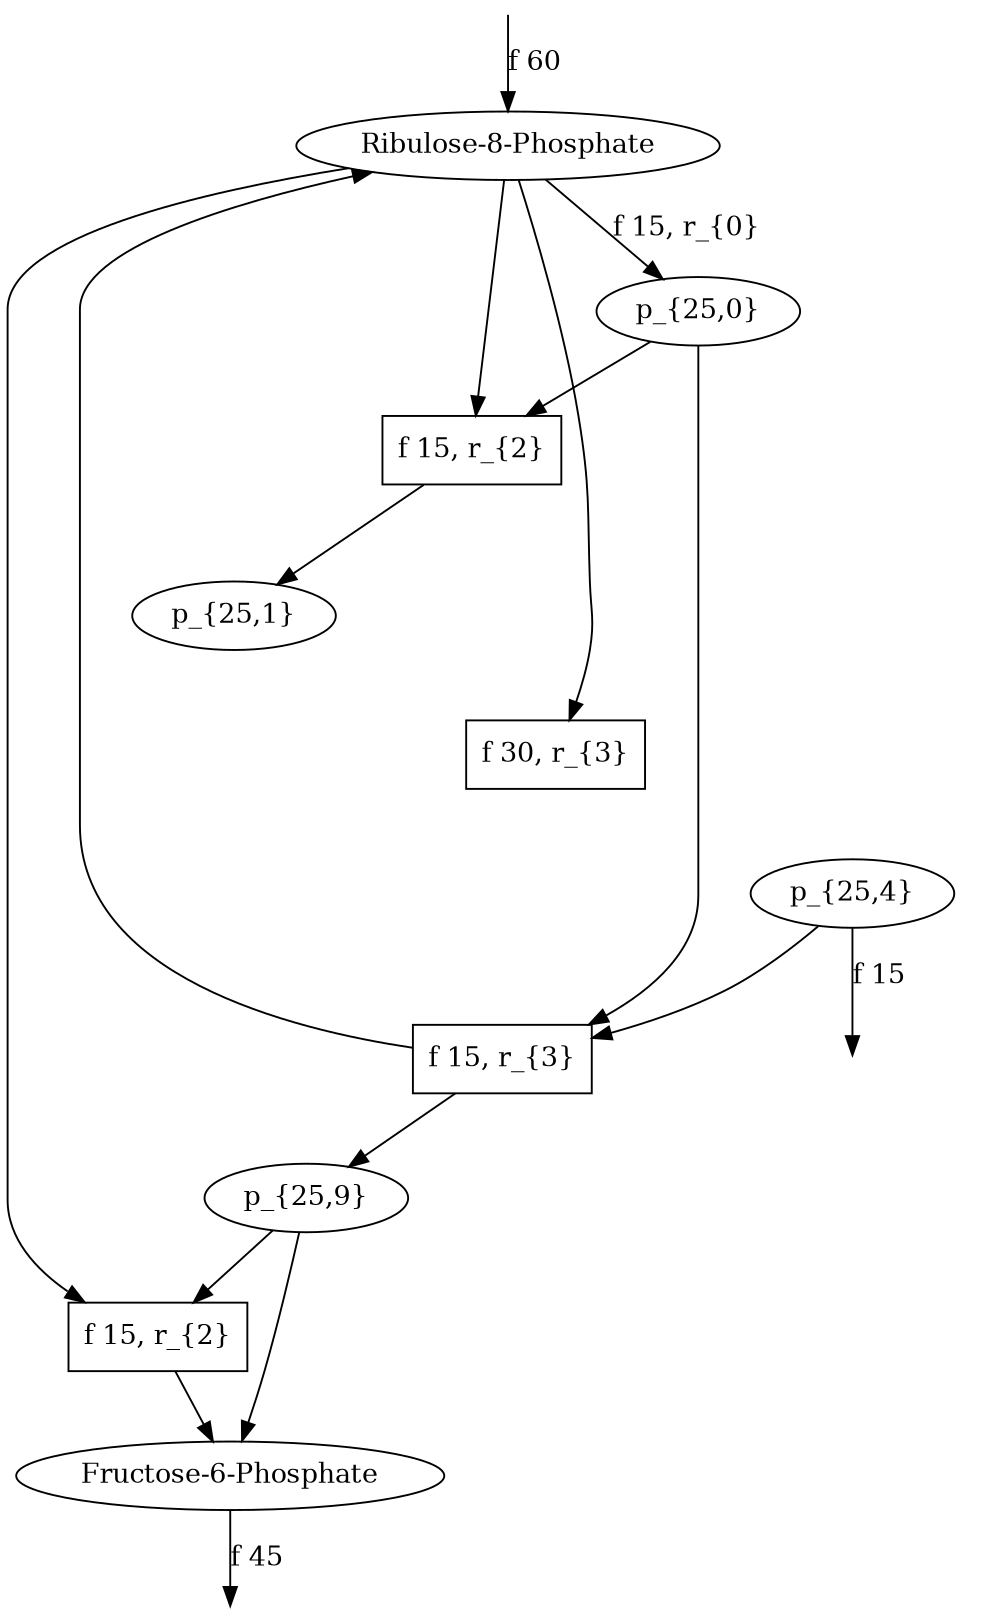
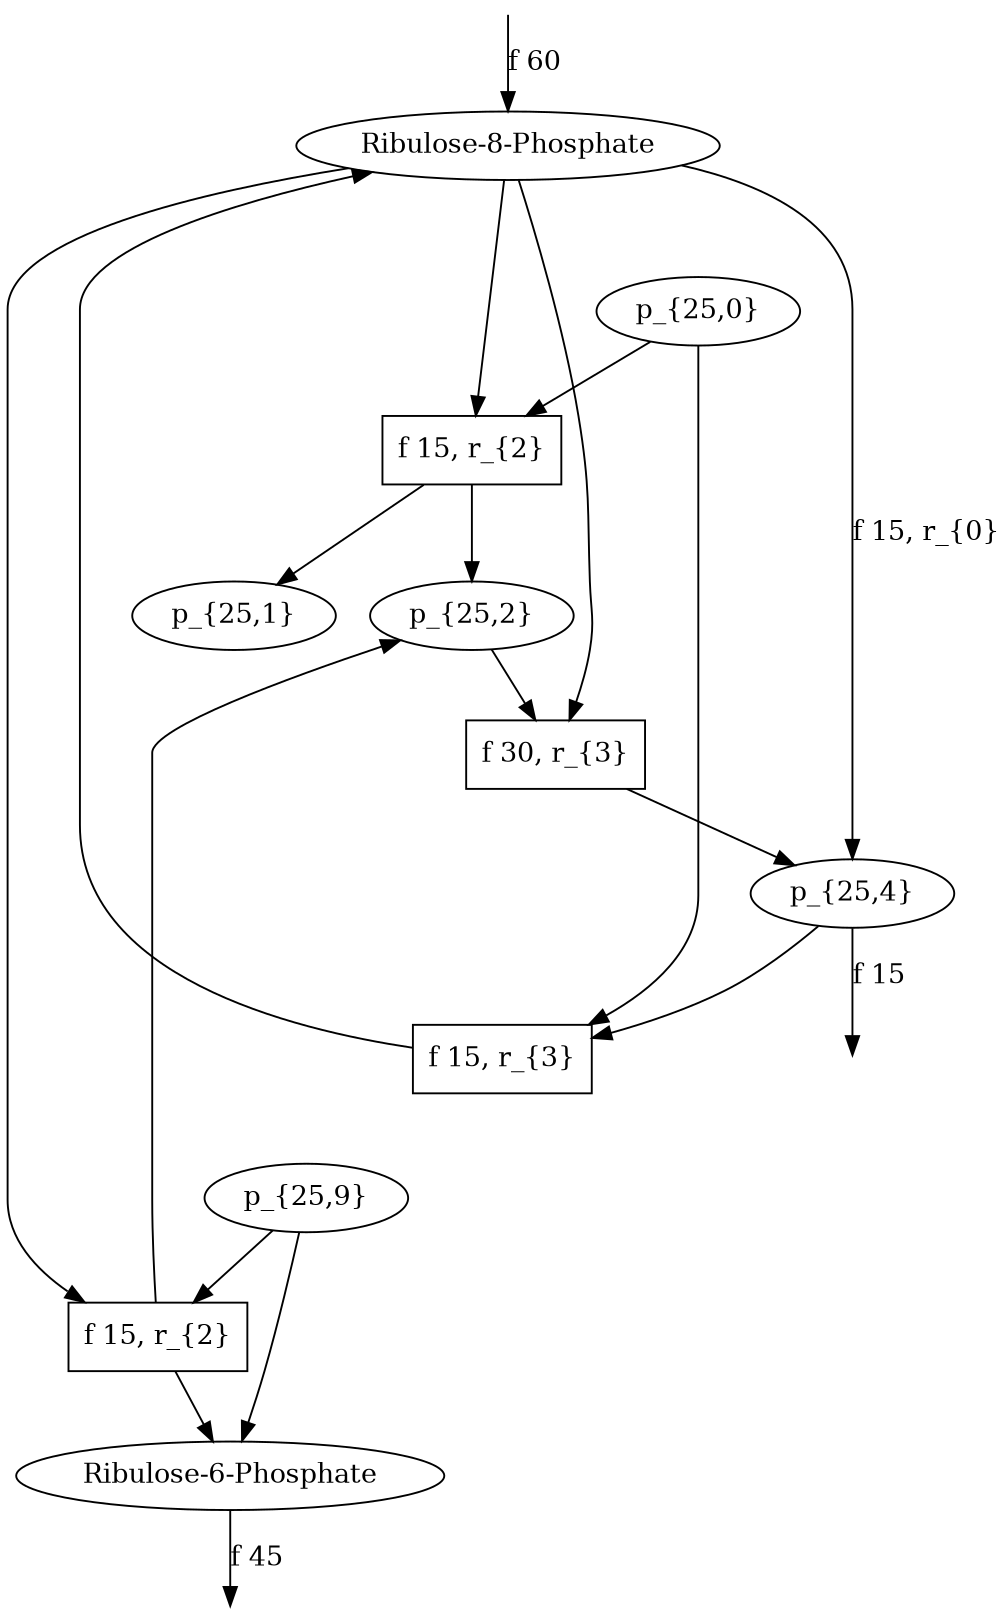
  digraph {
    fontname="DejaVu Serif"
    node [fontname="DejaVu Serif" shape=ellipse]
    edge [fontname="DejaVu Serif"]
    n1 [label="Ribulose-8-Phosphate"]
    n2 [label="p_{25,0}"]
    n3 [label="f 15, r_{2}" shape=box]
    n4 [label="f 30, r_{3}" shape=box]
    n5 [label="f 15, r_{2}" shape=box]
    n6 [label="f 15, r_{3}" shape=box]
    n7 [label="p_{25,1}"]
+   n8 [label="p_{25,2}"]
    n9 [label="p_{25,4}"]
-   n10 [label="Fructose-6-Phosphate"]
+   n10 [label="Ribulose-6-Phosphate"]
    n11 [label="p_{25,9}"]
    "8-0-IOFlow" [shape=point style=invis]
    "24-0-IOFlow" [shape=point style=invis]
    "0-0-IOFlow" [shape=point style=invis]
-   n1 -> n2 [label="f 15, r_{0}"]
+   n1 -> n9 [label="f 15, r_{0}"]
    n1 -> n3
    n1 -> n4
    n1 -> n5
    n2 -> n3
    n2 -> n6
    n3 -> n7
+   n3 -> n8
+   n4 -> n9
+   n5 -> n8
    n5 -> n10
    n6 -> n1
-   n6 -> n11
+   n8 -> n4
    n9 -> n6
    n9 -> "8-0-IOFlow" [label="f 15"]
    n10 -> "24-0-IOFlow" [label="f 45"]
    n11 -> n5
    n11 -> n10
    "0-0-IOFlow" -> n1 [label="f 60"]
  }
